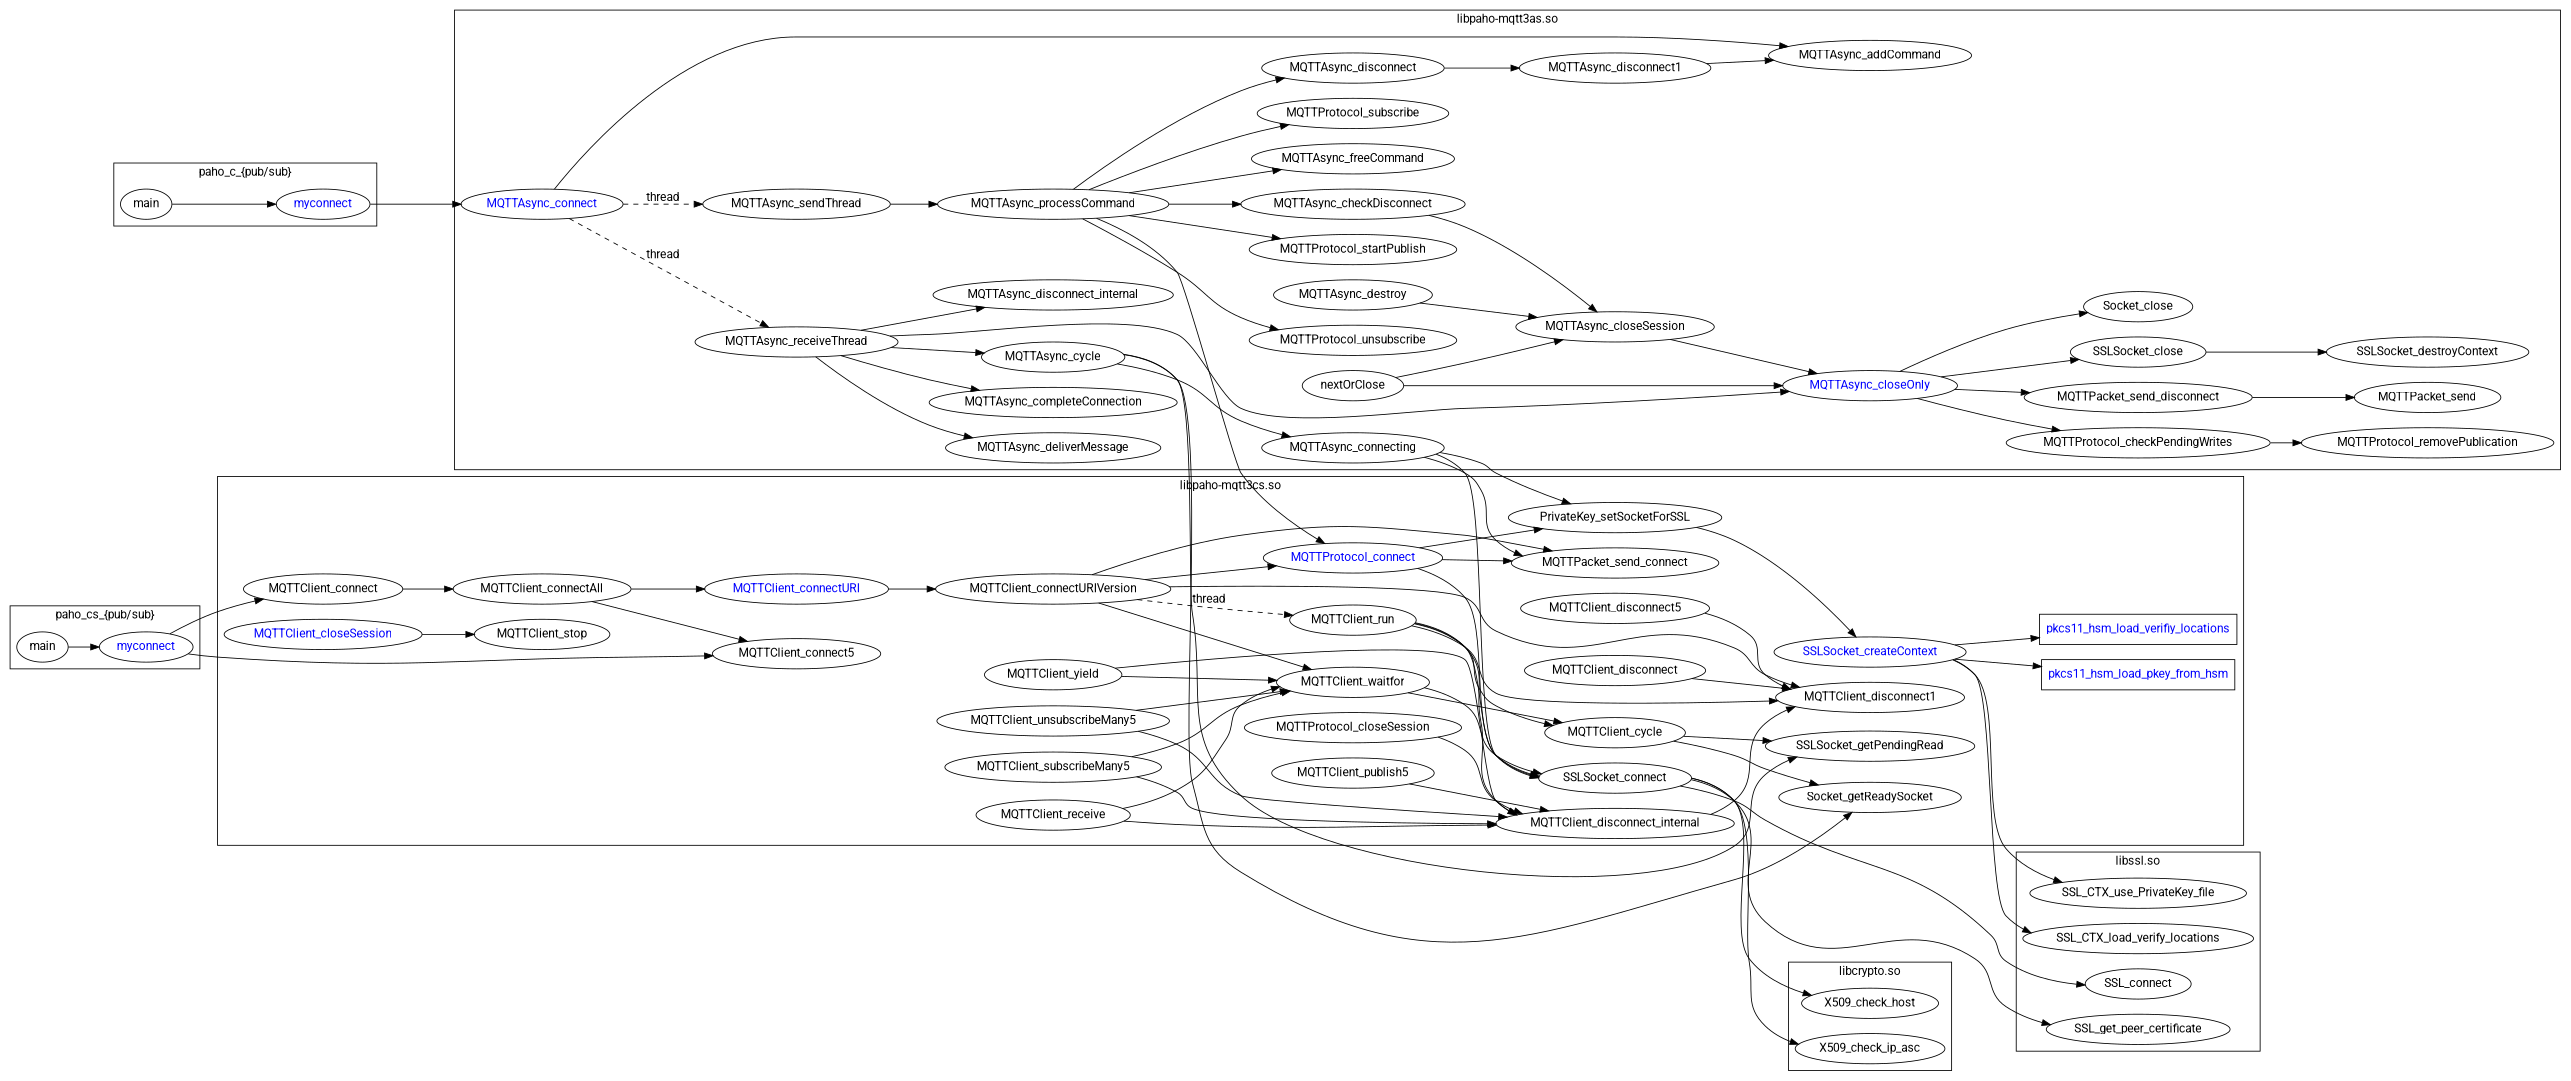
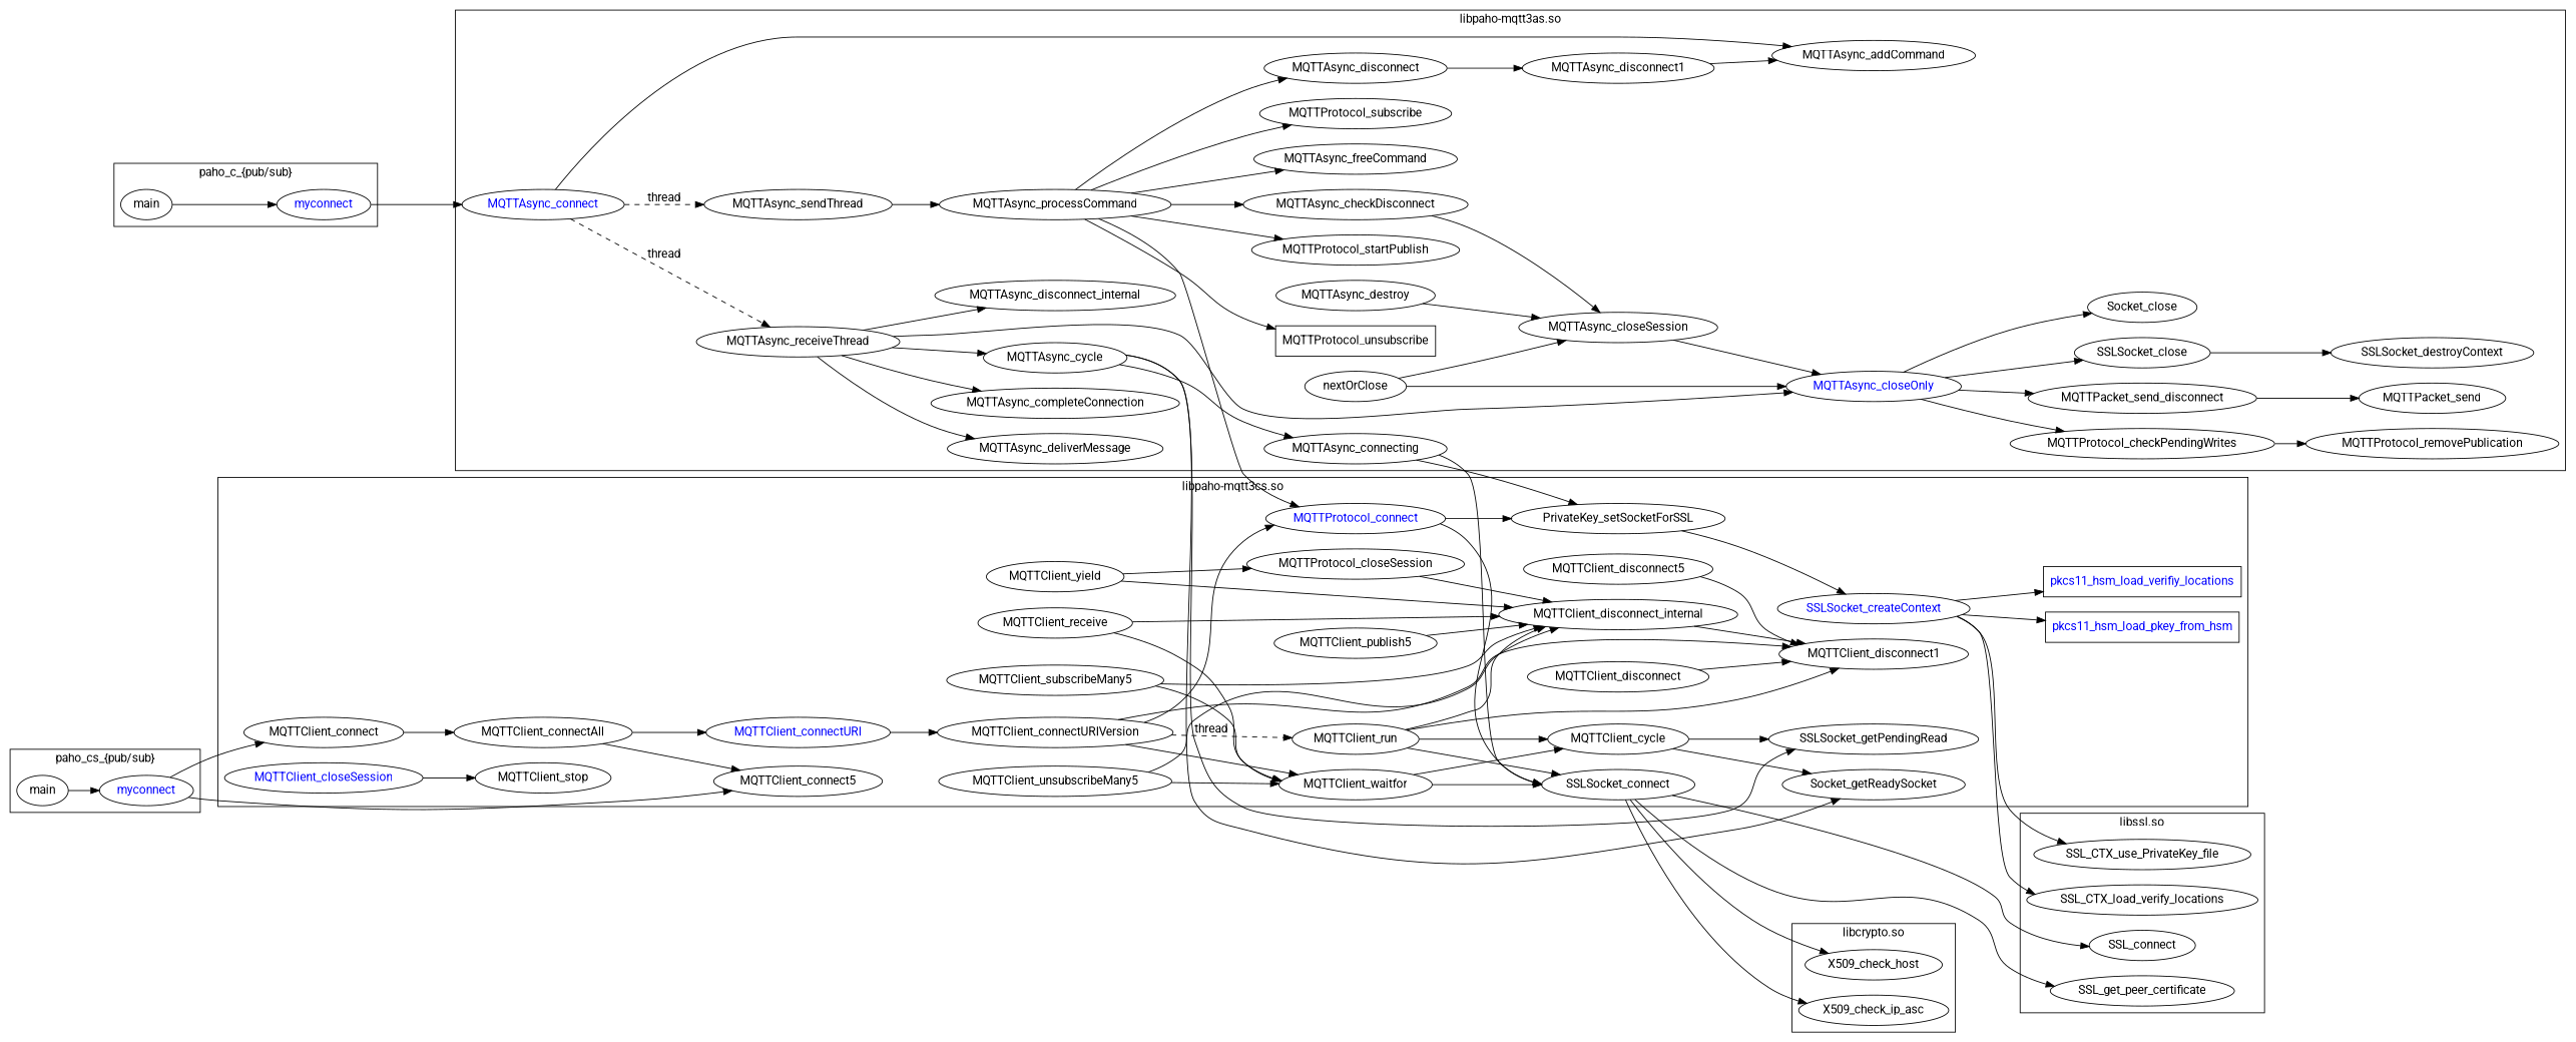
  digraph {
    fontname=Roboto
    rankdir=LR
    node [fontname=Roboto]
    edge [fontname=Roboto]
    n1 [label=main]
    n2 [fontcolor=blue label=myconnect]
    myconnect [fontcolor=blue]
    main
    MQTTClient_connect
    MQTTClient_connect5
    MQTTClient_connectURI [fontcolor=blue]
    MQTTClient_connectURIVersion
    MQTTClient_closeSession [fontcolor=blue]
    MQTTClient_stop
    MQTTProtocol_connect [fontcolor=blue]
    n12 [label=PrivateKey_setSocketForSSL]
    SSLSocket_connect
-   MQTTPacket_send_connect
    SSLSocket_createContext [fontcolor=blue]
    pkcs11_hsm_load_pkey_from_hsm [fontcolor=blue shape=box]
    pkcs11_hsm_load_verifiy_locations [fontcolor=blue shape=box]
    MQTTClient_connectAll
    MQTTClient_run
    MQTTClient_disconnect1
    MQTTClient_waitfor
    MQTTClient_cycle
    MQTTClient_disconnect_internal
    SSLSocket_getPendingRead
    Socket_getReadySocket
    MQTTClient_receive
    MQTTClient_yield
    MQTTClient_subscribeMany5
    MQTTClient_unsubscribeMany5
    MQTTProtocol_closeSession
    MQTTClient_publish5
    MQTTClient_disconnect5
    MQTTClient_disconnect
    MQTTAsync_connect [fontcolor=blue]
    MQTTAsync_sendThread
    MQTTAsync_receiveThread
    MQTTAsync_addCommand
    MQTTAsync_closeOnly [fontcolor=blue]
    MQTTProtocol_checkPendingWrites
    MQTTPacket_send_disconnect
    SSLSocket_close
    Socket_close
    MQTTAsync_processCommand
    MQTTAsync_cycle
    MQTTAsync_disconnect_internal
    MQTTAsync_deliverMessage
    MQTTAsync_completeConnection
    MQTTProtocol_subscribe
-   MQTTProtocol_unsubscribe
+   MQTTProtocol_unsubscribe [shape=box]
    MQTTProtocol_startPublish
    MQTTAsync_checkDisconnect
    MQTTAsync_freeCommand
    MQTTAsync_disconnect
    MQTTAsync_closeSession
    MQTTAsync_disconnect1
    MQTTAsync_connecting
    nextOrClose
    MQTTProtocol_removePublication
    MQTTPacket_send
    SSLSocket_destroyContext
    MQTTAsync_destroy
    SSL_CTX_use_PrivateKey_file
    SSL_CTX_load_verify_locations
    SSL_connect
    SSL_get_peer_certificate
    X509_check_host
    X509_check_ip_asc
    subgraph cluster_1 {
      label="paho_c_{pub/sub}"
      n1
      n2
    }
    subgraph cluster_2 {
      label="paho_cs_{pub/sub}"
      myconnect
      main
    }
    subgraph cluster_3 {
      label="libpaho-mqtt3cs.so"
      MQTTClient_connect
      MQTTClient_connect5
      MQTTClient_connectURI
      MQTTClient_connectURIVersion
      MQTTClient_closeSession
      MQTTClient_stop
      MQTTProtocol_connect
      n12
      SSLSocket_connect
-     MQTTPacket_send_connect
      SSLSocket_createContext
      pkcs11_hsm_load_pkey_from_hsm
      pkcs11_hsm_load_verifiy_locations
      MQTTClient_connectAll
      MQTTClient_run
      MQTTClient_disconnect1
      MQTTClient_waitfor
      MQTTClient_cycle
      MQTTClient_disconnect_internal
      SSLSocket_getPendingRead
      Socket_getReadySocket
      MQTTClient_receive
      MQTTClient_yield
      MQTTClient_subscribeMany5
      MQTTClient_unsubscribeMany5
      MQTTProtocol_closeSession
      MQTTClient_publish5
      MQTTClient_disconnect5
      MQTTClient_disconnect
    }
    subgraph cluster_4 {
      label="libpaho-mqtt3as.so"
      MQTTAsync_connect
      MQTTAsync_sendThread
      MQTTAsync_receiveThread
      MQTTAsync_addCommand
      MQTTAsync_closeOnly
      MQTTProtocol_checkPendingWrites
      MQTTPacket_send_disconnect
      SSLSocket_close
      Socket_close
      MQTTAsync_processCommand
      MQTTAsync_cycle
      MQTTAsync_disconnect_internal
      MQTTAsync_deliverMessage
      MQTTAsync_completeConnection
      MQTTProtocol_subscribe
      MQTTProtocol_unsubscribe
      MQTTProtocol_startPublish
      MQTTAsync_checkDisconnect
      MQTTAsync_freeCommand
      MQTTAsync_disconnect
      MQTTAsync_closeSession
      MQTTAsync_disconnect1
      MQTTAsync_connecting
      nextOrClose
      MQTTProtocol_removePublication
      MQTTPacket_send
      SSLSocket_destroyContext
      MQTTAsync_destroy
    }
    subgraph cluster_5 {
      label="libssl.so"
      SSL_CTX_use_PrivateKey_file
      SSL_CTX_load_verify_locations
      SSL_connect
      SSL_get_peer_certificate
    }
    subgraph cluster_6 {
      label="libcrypto.so"
      X509_check_host
      X509_check_ip_asc
    }
    n1 -> n2
    n2 -> MQTTAsync_connect
    myconnect -> MQTTClient_connect
    myconnect -> MQTTClient_connect5
    main -> myconnect
    MQTTClient_connect -> MQTTClient_connectAll
    MQTTClient_connectURI -> MQTTClient_connectURIVersion
    MQTTClient_connectURIVersion -> MQTTProtocol_connect
-   MQTTClient_connectURIVersion -> MQTTPacket_send_connect
    MQTTClient_connectURIVersion -> MQTTClient_run [label=thread style=dashed]
    MQTTClient_connectURIVersion -> MQTTClient_disconnect1
    MQTTClient_connectURIVersion -> MQTTClient_waitfor
    MQTTClient_closeSession -> MQTTClient_stop
    MQTTProtocol_connect -> n12
    MQTTProtocol_connect -> SSLSocket_connect
-   MQTTProtocol_connect -> MQTTPacket_send_connect
    n12 -> SSLSocket_createContext
    SSLSocket_connect -> SSL_connect
    SSLSocket_connect -> SSL_get_peer_certificate
    SSLSocket_connect -> X509_check_host
    SSLSocket_connect -> X509_check_ip_asc
    SSLSocket_createContext -> pkcs11_hsm_load_pkey_from_hsm
    SSLSocket_createContext -> pkcs11_hsm_load_verifiy_locations
    SSLSocket_createContext -> SSL_CTX_use_PrivateKey_file
    SSLSocket_createContext -> SSL_CTX_load_verify_locations
    MQTTClient_connectAll -> MQTTClient_connect5
    MQTTClient_connectAll -> MQTTClient_connectURI
    MQTTClient_run -> SSLSocket_connect
    MQTTClient_run -> MQTTClient_disconnect1
    MQTTClient_run -> MQTTClient_cycle
    MQTTClient_run -> MQTTClient_disconnect_internal
    MQTTClient_waitfor -> SSLSocket_connect
    MQTTClient_waitfor -> MQTTClient_cycle
    MQTTClient_cycle -> SSLSocket_getPendingRead
    MQTTClient_cycle -> Socket_getReadySocket
    MQTTClient_disconnect_internal -> MQTTClient_disconnect1
    MQTTClient_receive -> MQTTClient_waitfor
    MQTTClient_receive -> MQTTClient_disconnect_internal
-   MQTTClient_yield -> MQTTClient_waitfor
+   MQTTClient_yield -> MQTTProtocol_closeSession
    MQTTClient_yield -> MQTTClient_disconnect_internal
    MQTTClient_subscribeMany5 -> MQTTClient_waitfor
    MQTTClient_subscribeMany5 -> MQTTClient_disconnect_internal
    MQTTClient_unsubscribeMany5 -> MQTTClient_waitfor
    MQTTClient_unsubscribeMany5 -> MQTTClient_disconnect_internal
    MQTTProtocol_closeSession -> MQTTClient_disconnect_internal
    MQTTClient_publish5 -> MQTTClient_disconnect_internal
    MQTTClient_disconnect5 -> MQTTClient_disconnect1
    MQTTClient_disconnect -> MQTTClient_disconnect1
    MQTTAsync_connect -> MQTTAsync_sendThread [label=thread style=dashed]
    MQTTAsync_connect -> MQTTAsync_receiveThread [label=thread style=dashed]
    MQTTAsync_connect -> MQTTAsync_addCommand
    MQTTAsync_sendThread -> MQTTAsync_processCommand
    MQTTAsync_receiveThread -> MQTTAsync_closeOnly
    MQTTAsync_receiveThread -> MQTTAsync_cycle
    MQTTAsync_receiveThread -> MQTTAsync_disconnect_internal
    MQTTAsync_receiveThread -> MQTTAsync_deliverMessage
    MQTTAsync_receiveThread -> MQTTAsync_completeConnection
    MQTTAsync_closeOnly -> MQTTProtocol_checkPendingWrites
    MQTTAsync_closeOnly -> MQTTPacket_send_disconnect
    MQTTAsync_closeOnly -> SSLSocket_close
    MQTTAsync_closeOnly -> Socket_close
    MQTTProtocol_checkPendingWrites -> MQTTProtocol_removePublication
    MQTTPacket_send_disconnect -> MQTTPacket_send
    SSLSocket_close -> SSLSocket_destroyContext
    MQTTAsync_processCommand -> MQTTProtocol_connect
    MQTTAsync_processCommand -> MQTTProtocol_subscribe
    MQTTAsync_processCommand -> MQTTProtocol_unsubscribe
    MQTTAsync_processCommand -> MQTTProtocol_startPublish
    MQTTAsync_processCommand -> MQTTAsync_checkDisconnect
    MQTTAsync_processCommand -> MQTTAsync_freeCommand
    MQTTAsync_processCommand -> MQTTAsync_disconnect
    MQTTAsync_cycle -> SSLSocket_getPendingRead
    MQTTAsync_cycle -> Socket_getReadySocket
    MQTTAsync_cycle -> MQTTAsync_connecting
    MQTTAsync_checkDisconnect -> MQTTAsync_closeSession
    MQTTAsync_disconnect -> MQTTAsync_disconnect1
    MQTTAsync_closeSession -> MQTTAsync_closeOnly
    MQTTAsync_disconnect1 -> MQTTAsync_addCommand
    MQTTAsync_connecting -> n12
    MQTTAsync_connecting -> SSLSocket_connect
-   MQTTAsync_connecting -> MQTTPacket_send_connect
    nextOrClose -> MQTTAsync_closeOnly
    nextOrClose -> MQTTAsync_closeSession
    MQTTAsync_destroy -> MQTTAsync_closeSession
  }
